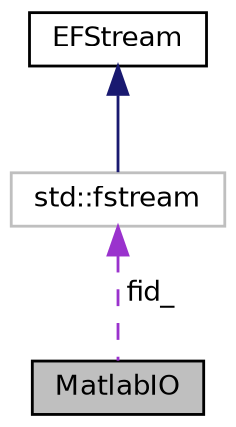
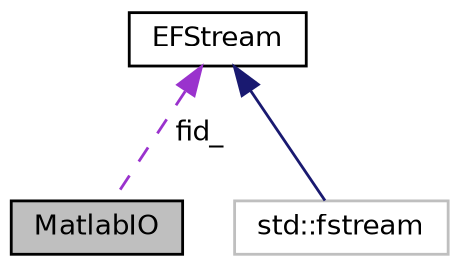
  digraph {
    fontname="DejaVu Sans"
    node [color=black fillcolor=white fontname="DejaVu Sans" fontsize=10 shape=record style=filled]
    edge [dir=back fontname="DejaVu Sans" fontsize=10 labelfontname=Helvetica labelfontsize=10]
    n1 [fillcolor=grey75 fontcolor=black height=0.2 label=MatlabIO width=0.4]
    n2 [height=0.2 label=EFStream width=0.4]
    n3 [color=grey75 height=0.2 label="std::fstream" width=0.4]
-   n3 -> n1 [color=darkorchid3 label=" fid_" style=dashed]
+   n2 -> n1 [color=darkorchid3 label=" fid_" style=dashed]
    n2 -> n3 [color=midnightblue style=solid]
  }
